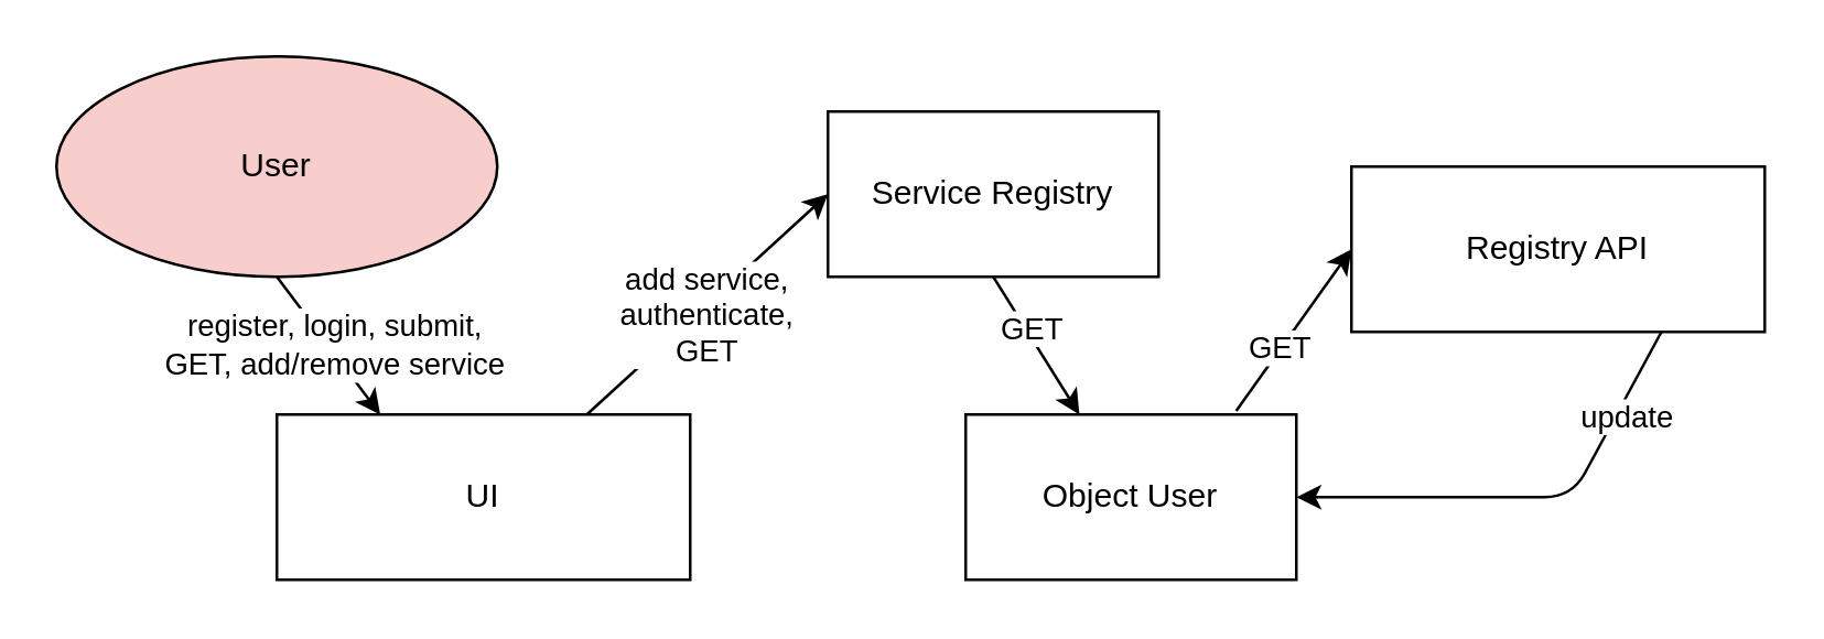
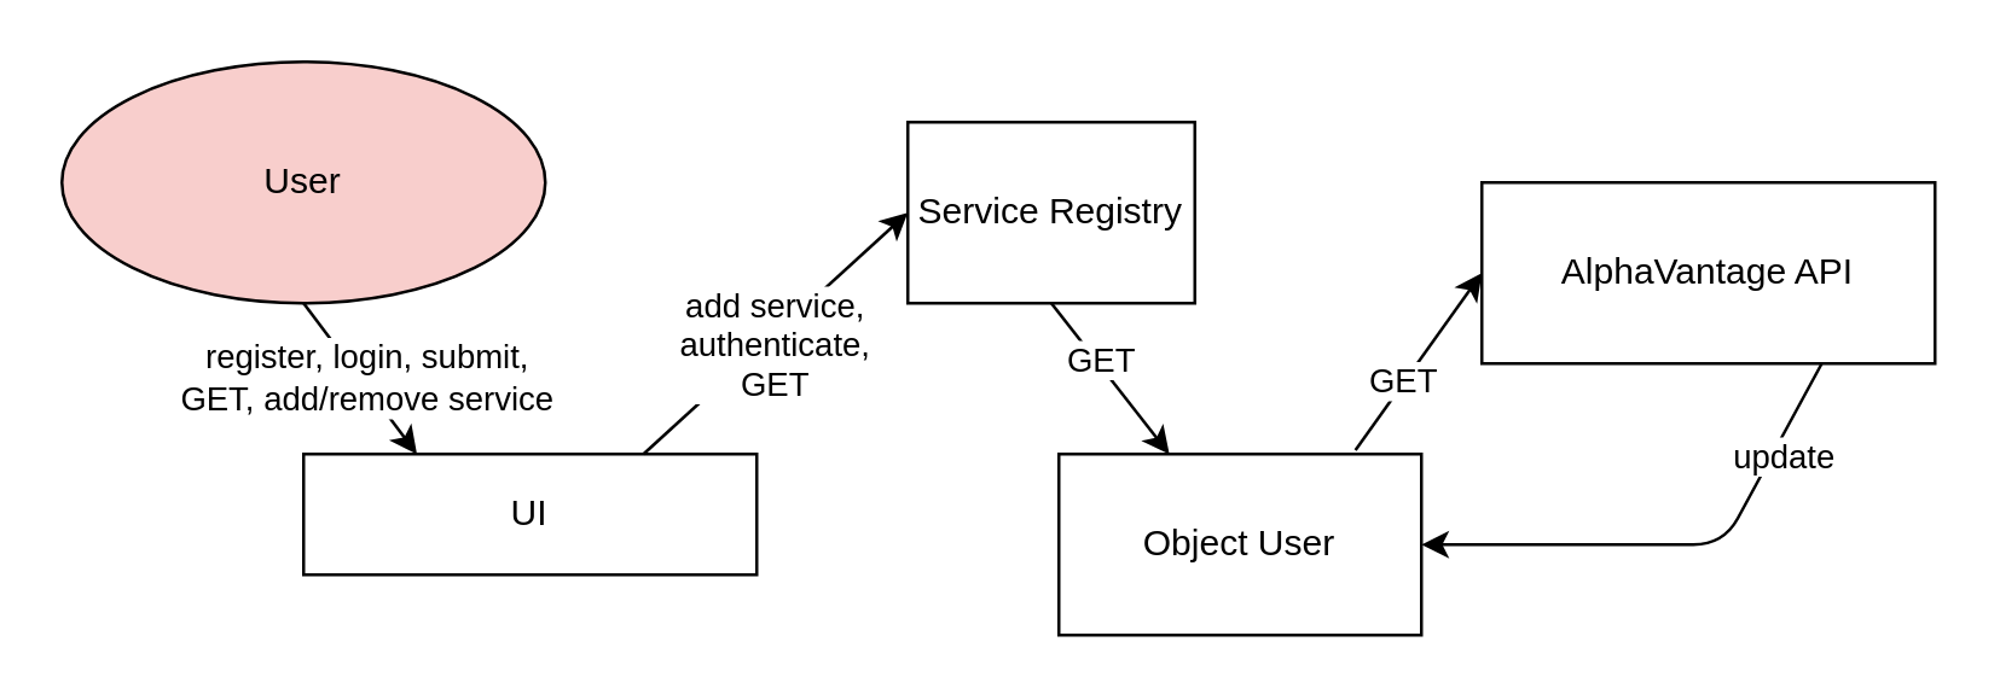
  <mxCell id="0" />
  <mxCell id="1" parent="0" />
  <mxCell id="2" value="User" style="ellipse;whiteSpace=wrap;html=1;fillColor=#f8cecc;" parent="1" vertex="1"><mxGeometry x="20" y="20" width="160" height="80" as="geometry" /></mxCell>
- <mxCell id="3" value="UI" style="rounded=0;whiteSpace=wrap;html=1;" parent="1" vertex="1"><mxGeometry x="100" y="150" width="150" height="60" as="geometry" /></mxCell>
+ <mxCell id="3" value="UI" style="rounded=0;whiteSpace=wrap;html=1;" parent="1" vertex="1"><mxGeometry x="100" y="150" width="150" height="40" as="geometry" /></mxCell>
  <mxCell id="4" value="Object User" style="rounded=0;whiteSpace=wrap;html=1;" parent="1" vertex="1"><mxGeometry x="350" y="150" width="120" height="60" as="geometry" /></mxCell>
- <mxCell id="5" value="Service Registry" style="rounded=0;whiteSpace=wrap;html=1;" parent="1" vertex="1"><mxGeometry x="300" y="40" width="120" height="60" as="geometry" /></mxCell>
- <mxCell id="6" value="Registry API" style="rounded=0;whiteSpace=wrap;html=1;" parent="1" vertex="1"><mxGeometry x="490" y="60" width="150" height="60" as="geometry" /></mxCell>
+ <mxCell id="5" value="Service Registry" style="rounded=0;whiteSpace=wrap;html=1;" parent="1" vertex="1"><mxGeometry x="300" y="40" width="95" height="60" as="geometry" /></mxCell>
+ <mxCell id="6" value="AlphaVantage API" style="rounded=0;whiteSpace=wrap;html=1;" parent="1" vertex="1"><mxGeometry x="490" y="60" width="150" height="60" as="geometry" /></mxCell>
  <mxCell id="7" value="" style="endArrow=classic;html=1;exitX=0.5;exitY=1;exitDx=0;exitDy=0;" parent="1" source="5" target="4" edge="1"><mxGeometry width="50" height="50" relative="1" as="geometry"><mxPoint x="482.72" y="182.6" as="sourcePoint" /><mxPoint x="615" y="270" as="targetPoint" /></mxGeometry></mxCell>
  <mxCell id="8" value="GET" style="edgeLabel;html=1;align=center;verticalAlign=middle;resizable=0;points=[];" parent="7" vertex="1" connectable="0"><mxGeometry x="-0.236" y="1" relative="1" as="geometry"><mxPoint as="offset" /></mxGeometry></mxCell>
  <mxCell id="9" value="" style="endArrow=classic;html=1;entryX=0.25;entryY=0;entryDx=0;entryDy=0;exitX=0.5;exitY=1;exitDx=0;exitDy=0;" parent="1" source="2" target="3" edge="1"><mxGeometry width="50" height="50" relative="1" as="geometry"><mxPoint x="260" y="10" as="sourcePoint" /><mxPoint x="310" y="-40" as="targetPoint" /></mxGeometry></mxCell>
  <mxCell id="10" value="register, login, submit, &lt;br&gt;GET, add/remove service" style="edgeLabel;html=1;align=center;verticalAlign=middle;resizable=0;points=[];" parent="9" vertex="1" connectable="0"><mxGeometry x="-0.151" relative="1" as="geometry"><mxPoint x="4.72" y="3.01" as="offset" /></mxGeometry></mxCell>
  <mxCell id="11" value="" style="endArrow=classic;html=1;entryX=0;entryY=0.5;entryDx=0;entryDy=0;exitX=0.75;exitY=0;exitDx=0;exitDy=0;" parent="1" source="3" target="5" edge="1"><mxGeometry width="50" height="50" relative="1" as="geometry"><mxPoint x="250" y="180" as="sourcePoint" /><mxPoint x="300" y="130" as="targetPoint" /></mxGeometry></mxCell>
  <mxCell id="12" value="add service, &lt;br&gt;authenticate, &lt;br&gt;GET" style="edgeLabel;html=1;align=center;verticalAlign=middle;resizable=0;points=[];" parent="11" vertex="1" connectable="0"><mxGeometry x="-0.397" y="1" relative="1" as="geometry"><mxPoint x="16.67" y="-11.24" as="offset" /></mxGeometry></mxCell>
  <mxCell id="13" value="" style="endArrow=classic;html=1;exitX=0.818;exitY=-0.022;exitDx=0;exitDy=0;entryX=0;entryY=0.5;entryDx=0;entryDy=0;exitPerimeter=0;" parent="1" source="4" target="6" edge="1"><mxGeometry width="50" height="50" relative="1" as="geometry"><mxPoint x="445" y="170" as="sourcePoint" /><mxPoint x="500" y="120" as="targetPoint" /></mxGeometry></mxCell>
  <mxCell id="14" value="GET" style="edgeLabel;html=1;align=center;verticalAlign=middle;resizable=0;points=[];" parent="13" vertex="1" connectable="0"><mxGeometry x="-0.236" y="1" relative="1" as="geometry"><mxPoint as="offset" /></mxGeometry></mxCell>
  <mxCell id="15" value="" style="endArrow=classic;html=1;exitX=0.75;exitY=1;exitDx=0;exitDy=0;entryX=1;entryY=0.5;entryDx=0;entryDy=0;" parent="1" source="6" target="4" edge="1"><mxGeometry width="50" height="50" relative="1" as="geometry"><mxPoint x="540" y="220" as="sourcePoint" /><mxPoint x="590" y="170" as="targetPoint" /><Array as="points"><mxPoint x="570" y="180" /></Array></mxGeometry></mxCell>
  <mxCell id="16" value="update" style="edgeLabel;html=1;align=center;verticalAlign=middle;resizable=0;points=[];" parent="15" vertex="1" connectable="0"><mxGeometry x="-0.216" relative="1" as="geometry"><mxPoint x="18.8" y="-27.78" as="offset" /></mxGeometry></mxCell>
